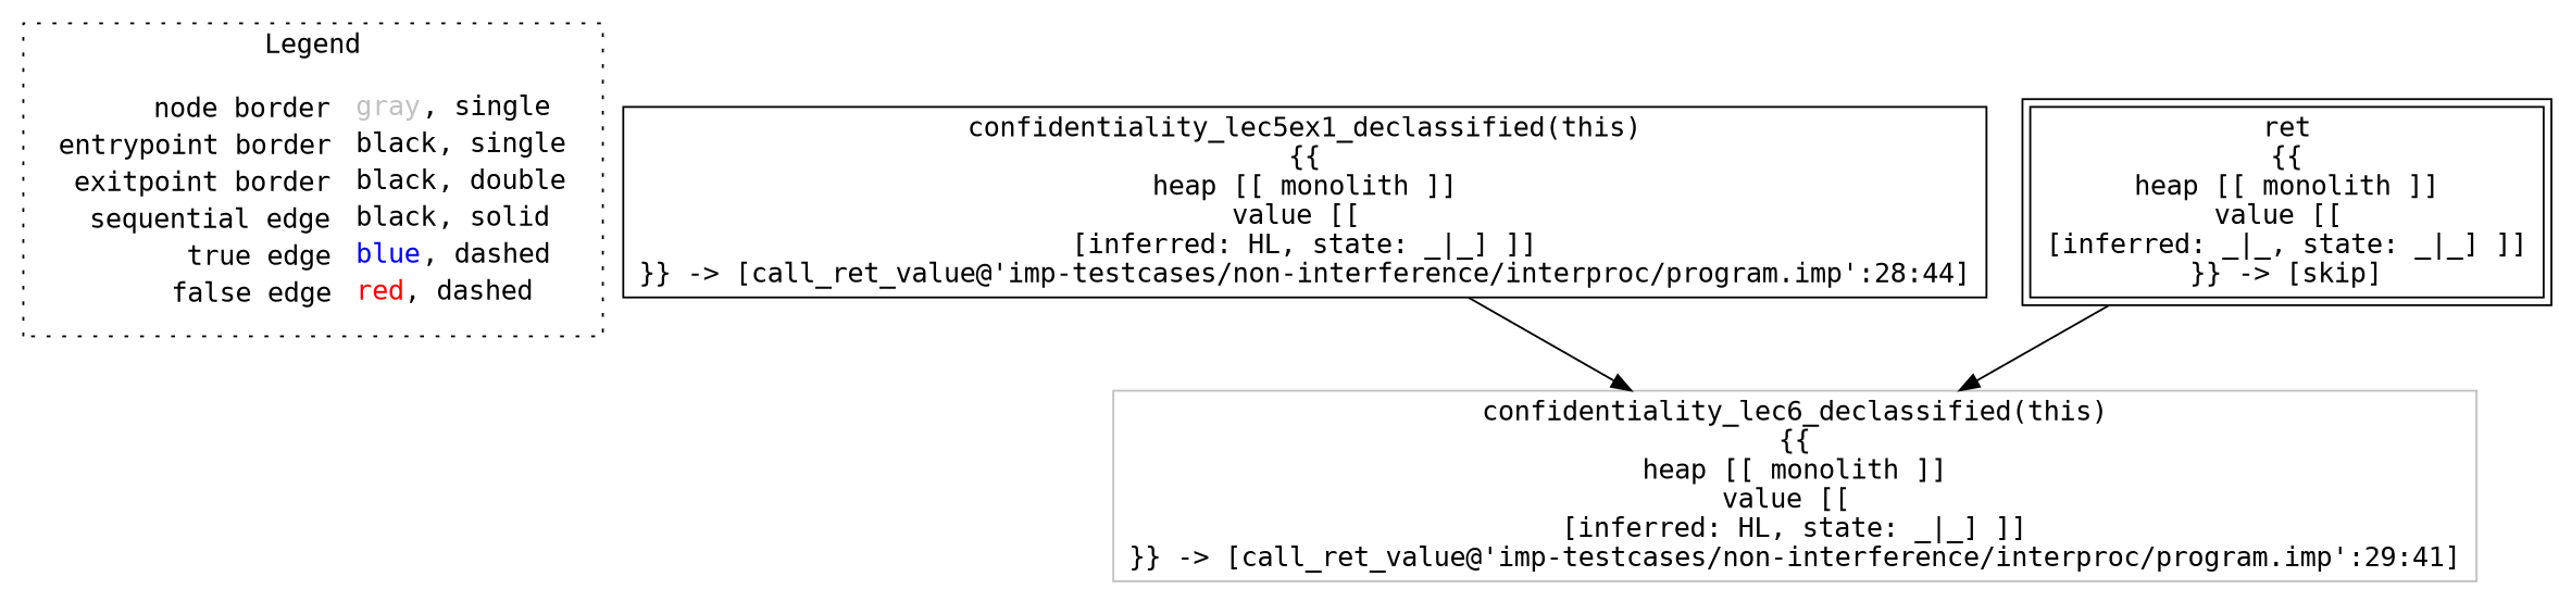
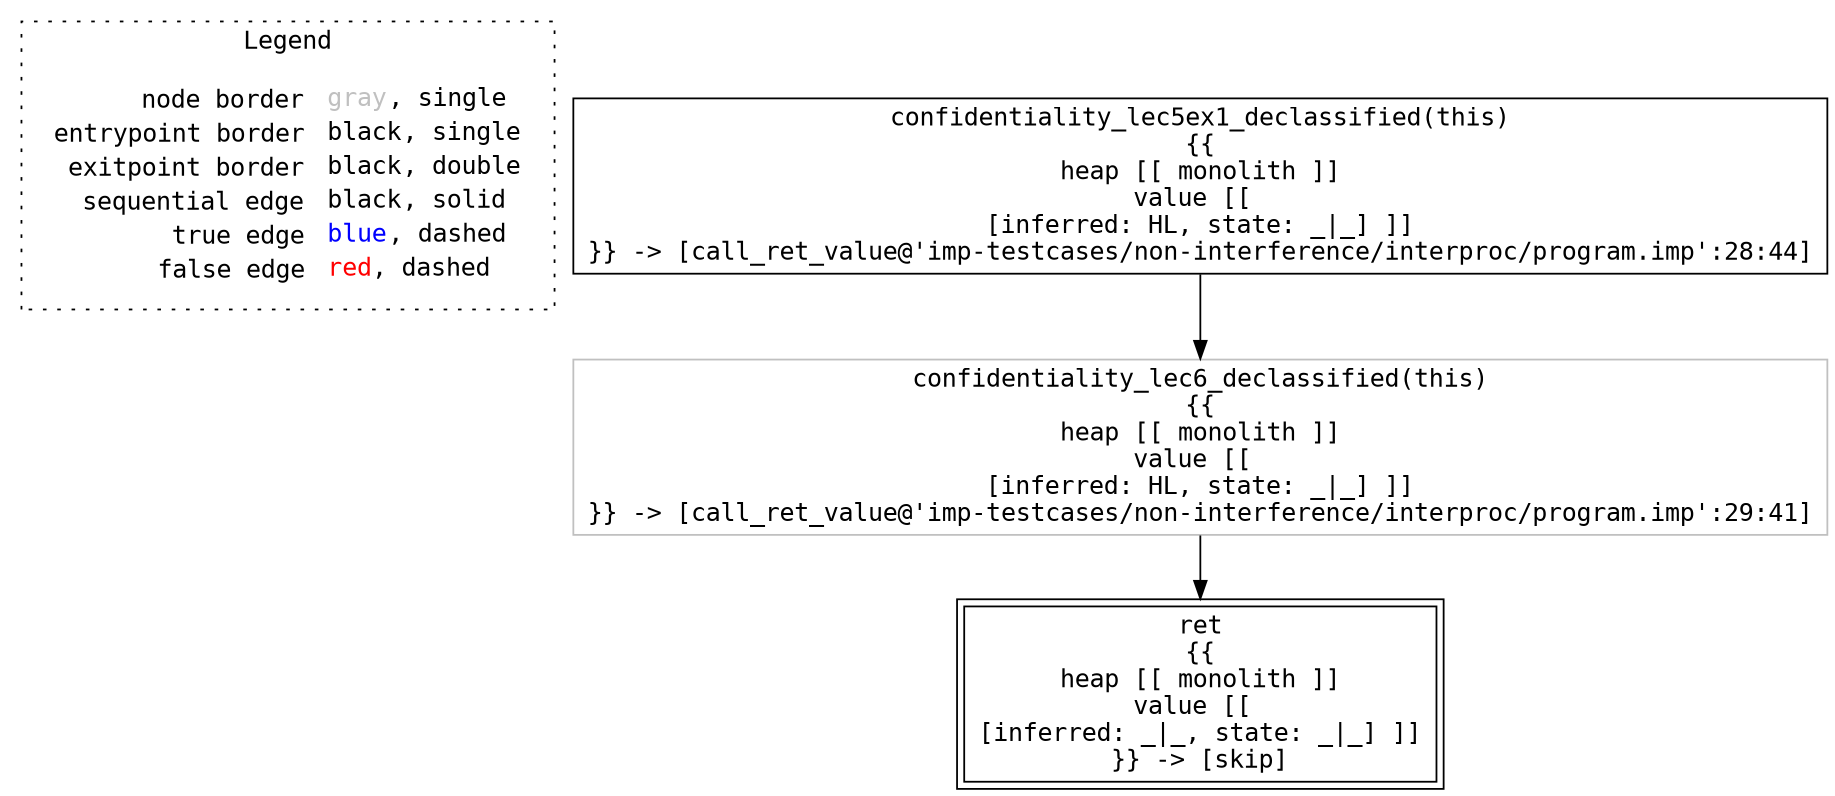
  digraph {
    fontname="DejaVu Sans Mono"
    node [shape=rect fontname="DejaVu Sans Mono" color=black]
    edge [color=black fontname="DejaVu Sans Mono"]
    n1 [label=<<table border="0" cellpadding="2" cellspacing="0" cellborder="0"><tr><td align="right">node border&nbsp;</td><td align="left"><font color="gray">gray</font>, single</td></tr><tr><td align="right">entrypoint border&nbsp;</td><td align="left"><font color="black">black</font>, single</td></tr><tr><td align="right">exitpoint border&nbsp;</td><td align="left"><font color="black">black</font>, double</td></tr><tr><td align="right">sequential edge&nbsp;</td><td align="left"><font color="black">black</font>, solid</td></tr><tr><td align="right">true edge&nbsp;</td><td align="left"><font color="blue">blue</font>, dashed</td></tr><tr><td align="right">false edge&nbsp;</td><td align="left"><font color="red">red</font>, dashed</td></tr></table>> shape=plaintext color=""]
    n2 [label=<confidentiality_lec5ex1_declassified(this)<BR/>{{<BR/>heap [[ monolith ]]<BR/>value [[ <BR/>[inferred: HL, state: _|_] ]]<BR/>}} -&gt; [call_ret_value@'imp-testcases/non-interference/interproc/program.imp':28:44]>]
    n3 [color=gray label=<confidentiality_lec6_declassified(this)<BR/>{{<BR/>heap [[ monolith ]]<BR/>value [[ <BR/>[inferred: HL, state: _|_] ]]<BR/>}} -&gt; [call_ret_value@'imp-testcases/non-interference/interproc/program.imp':29:41]>]
    n4 [label=<ret<BR/>{{<BR/>heap [[ monolith ]]<BR/>value [[ <BR/>[inferred: _|_, state: _|_] ]]<BR/>}} -&gt; [skip]> peripheries=2]
    subgraph cluster_1 {
      label=Legend
      style=dotted
      n1
    }
    n2 -> n3
-   n4 -> n3
+   n3 -> n4
  }
